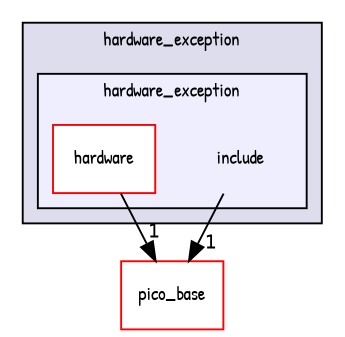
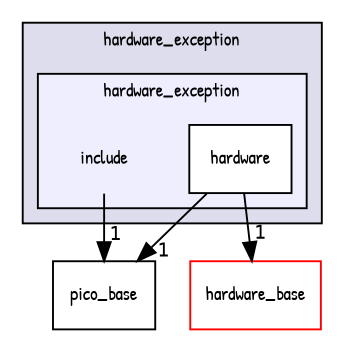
  digraph {
    compound=true
    fontname="Patrick Hand"
    node [fontname="Patrick Hand" fontsize=10 shape=box color=red fillcolor=white style=filled]
    edge [fontname="Patrick Hand" headlabel=1 labeldistance=1.5 labelfontname=Helvetica labelfontsize=10]
    n1 [label=include shape=plaintext color="" fillcolor="" style=""]
-   n2 [label=hardware]
-   n3 [label=pico_base]
+   n2 [color=black label=hardware]
+   n3 [color=black label=pico_base]
+   n4 [label=hardware_base]
    subgraph cluster_1 {
      bgcolor="#ddddee"
      fontsize=10
      label=hardware_exception
      pencolor=black
      subgraph cluster_2 {
        bgcolor="#eeeeff"
        fontsize=10
        label=hardware_exception
        pencolor=black
        n1
        n2
      }
    }
    n1 -> n3
    n2 -> n3
+   n2 -> n4
  }
